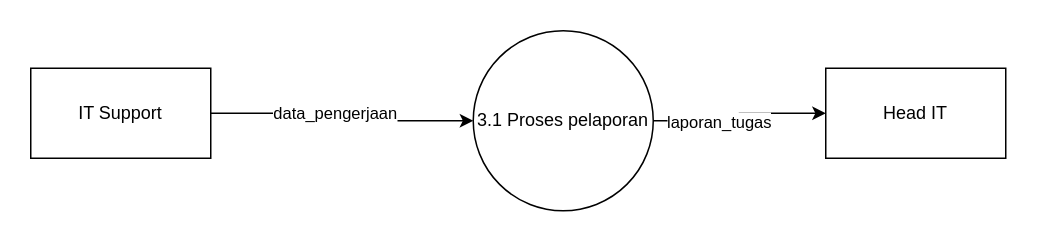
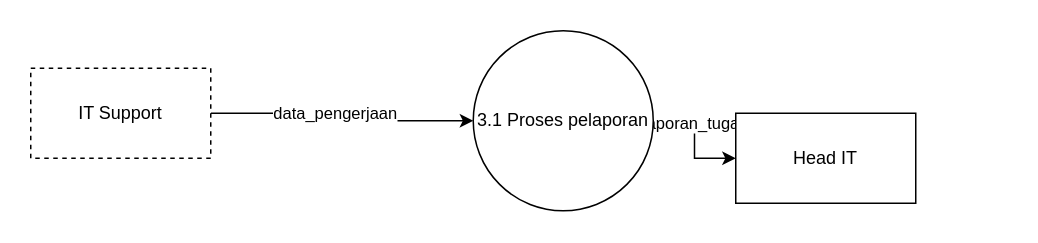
  <mxCell id="0" />
  <mxCell id="1" parent="0" />
  <mxCell id="2" style="edgeStyle=orthogonalEdgeStyle;rounded=0;orthogonalLoop=1;jettySize=auto;html=1;entryX=0;entryY=0.5;entryDx=0;entryDy=0;" edge="1" parent="1" source="4" target="8"><mxGeometry relative="1" as="geometry" /></mxCell>
  <mxCell id="3" value="laporan_tugas" style="edgeLabel;html=1;align=center;verticalAlign=middle;resizable=0;points=[];" vertex="1" connectable="0" parent="2"><mxGeometry x="-0.286" relative="1" as="geometry"><mxPoint as="offset" /></mxGeometry></mxCell>
  <mxCell id="4" value="3.1 Proses pelaporan" style="ellipse;whiteSpace=wrap;html=1;aspect=fixed;" vertex="1" parent="1"><mxGeometry x="315" y="20" width="120" height="120" as="geometry" /></mxCell>
  <mxCell id="5" style="edgeStyle=orthogonalEdgeStyle;rounded=0;orthogonalLoop=1;jettySize=auto;html=1;exitX=1;exitY=0.5;exitDx=0;exitDy=0;entryX=0;entryY=0.5;entryDx=0;entryDy=0;" edge="1" parent="1" source="7" target="4"><mxGeometry relative="1" as="geometry" /></mxCell>
  <mxCell id="6" value="data_pengerjaan" style="edgeLabel;html=1;align=center;verticalAlign=middle;resizable=0;points=[];" vertex="1" connectable="0" parent="5"><mxGeometry x="-0.093" y="1" relative="1" as="geometry"><mxPoint as="offset" /></mxGeometry></mxCell>
- <mxCell id="7" value="IT Support" style="rounded=0;whiteSpace=wrap;html=1;" vertex="1" parent="1"><mxGeometry x="20" y="45" width="120" height="60" as="geometry" /></mxCell>
- <mxCell id="8" value="Head IT" style="rounded=0;whiteSpace=wrap;html=1;" vertex="1" parent="1"><mxGeometry x="550" y="45" width="120" height="60" as="geometry" /></mxCell>
+ <mxCell id="7" value="IT Support" style="rounded=0;whiteSpace=wrap;html=1;dashed=1;" vertex="1" parent="1"><mxGeometry x="20" y="45" width="120" height="60" as="geometry" /></mxCell>
+ <mxCell id="8" value="Head IT" style="rounded=0;whiteSpace=wrap;html=1;" vertex="1" parent="1"><mxGeometry x="490" y="75" width="120" height="60" as="geometry" /></mxCell>
